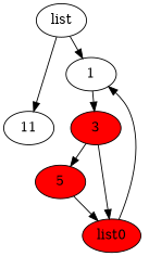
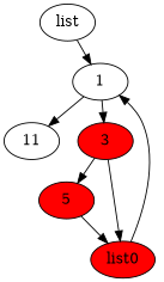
  digraph {
    ranksep=0.3
    node [fillcolor=white style=filled]
    n1 [label=list]
    1
    11
    3 [fillcolor=red]
    5 [fillcolor=red]
    list0 [fillcolor=red]
    n1 -> 1
-   n1 -> 11
+   1 -> 11
    1 -> 3
    3 -> 5
    3 -> list0
    5 -> list0
    list0 -> 1
  }
